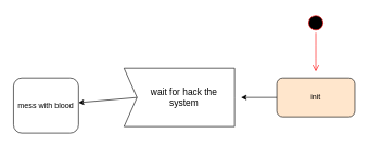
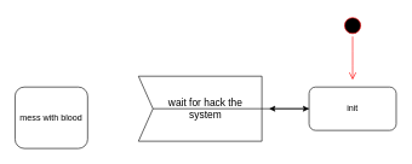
  <mxCell id="0" />
  <mxCell id="1" parent="0" />
  <mxCell id="2" value="" style="ellipse;html=1;shape=startState;fillColor=#000000;strokeColor=#ff0000;" vertex="1" parent="1"><mxGeometry x="470" y="20" width="30" height="30" as="geometry" /></mxCell>
  <mxCell id="3" value="" style="edgeStyle=orthogonalEdgeStyle;html=1;verticalAlign=bottom;endArrow=open;endSize=8;strokeColor=#ff0000;" edge="1" source="2" parent="1"><mxGeometry relative="1" as="geometry"><mxPoint x="485" y="110" as="targetPoint" /></mxGeometry></mxCell>
- <mxCell id="4" value="init" style="rounded=1;whiteSpace=wrap;html=1;fillColor=#ffe6cc;" vertex="1" parent="1"><mxGeometry x="425" y="120" width="120" height="60" as="geometry" /></mxCell>
+ <mxCell id="4" value="init" style="rounded=1;whiteSpace=wrap;html=1;" vertex="1" parent="1"><mxGeometry x="425" y="120" width="120" height="60" as="geometry" /></mxCell>
  <mxCell id="5" value="wait for hack the &lt;br&gt;system" style="html=1;shape=mxgraph.infographic.ribbonSimple;notch1=20;notch2=0;align=center;verticalAlign=middle;fontSize=14;fontStyle=0;fillColor=#FFFFFF;flipH=0;spacingRight=0;spacingLeft=14;" vertex="1" parent="1"><mxGeometry x="190" y="105" width="170" height="90" as="geometry" /></mxCell>
  <mxCell id="6" value="" style="endArrow=classic;html=1;exitX=0;exitY=0.5;exitDx=0;exitDy=0;" edge="1" parent="1" source="4"><mxGeometry width="50" height="50" relative="1" as="geometry"><mxPoint x="290" y="220" as="sourcePoint" /><mxPoint x="370" y="150" as="targetPoint" /></mxGeometry></mxCell>
- <mxCell id="7" value="" style="endArrow=classic;html=1;exitX=0;exitY=0;exitDx=20;exitDy=45;exitPerimeter=0;" edge="1" parent="1" source="5" target="8"><mxGeometry width="50" height="50" relative="1" as="geometry"><mxPoint y="220" as="sourcePoint" x="180" /><mxPoint x="130" y="150" as="targetPoint" /></mxGeometry></mxCell>
+ <mxCell id="7" value="" style="endArrow=classic;html=1;exitX=0;exitY=0;exitDx=20;exitDy=45;exitPerimeter=0;" edge="1" parent="1" source="5" target="4"><mxGeometry width="50" height="50" relative="1" as="geometry"><mxPoint y="220" as="sourcePoint" x="180" /><mxPoint x="130" y="150" as="targetPoint" /></mxGeometry></mxCell>
  <mxCell id="8" value="mess with blood" style="rounded=1;whiteSpace=wrap;html=1;" vertex="1" parent="1"><mxGeometry x="20" y="120" width="100" height="85" as="geometry" /></mxCell>
